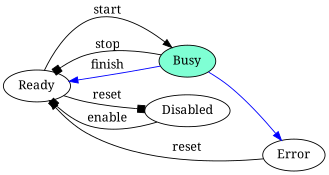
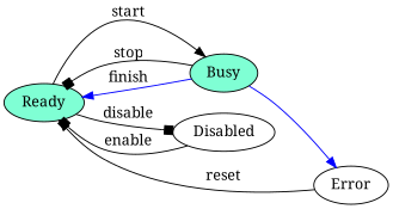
  digraph {
    fontname="Noto Serif"
    rankdir=LR
    node [fillcolor=aquamarine fontname="Noto Serif" style=filled]
    edge [arrowhead=normal fontname="Noto Serif"]
-   Ready [fillcolor=white]
+   Ready
    Busy
    Disabled [fillcolor=white]
    Error [fillcolor=white]
    Ready -> Busy [label=start]
-   Ready -> Disabled [arrowhead=box label=reset]
+   Ready -> Disabled [arrowhead=box label=disable]
    Busy -> Ready [arrowhead=box label=stop]
    Busy -> Ready [color=blue label=finish]
    Busy -> Error [color=blue]
    Disabled -> Ready [arrowhead=box label=enable]
    Error -> Ready [label=reset]
  }
